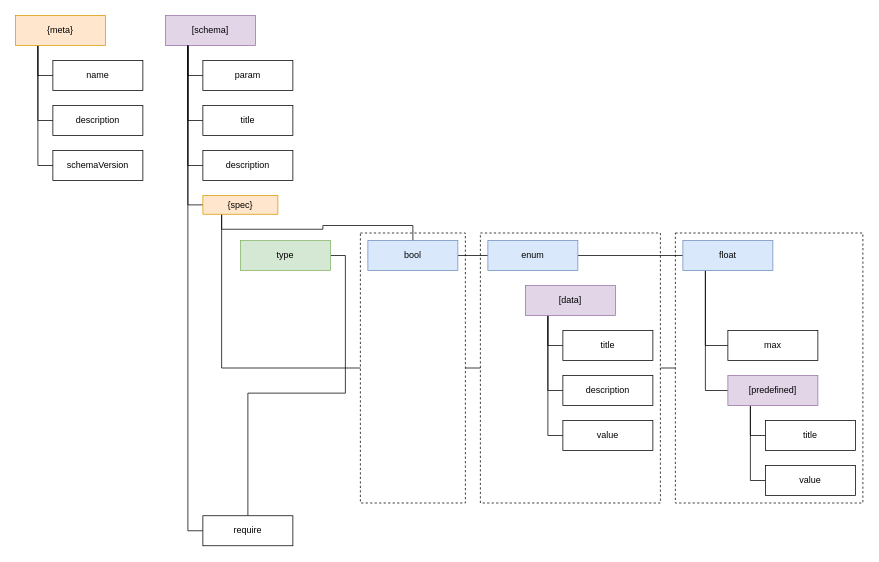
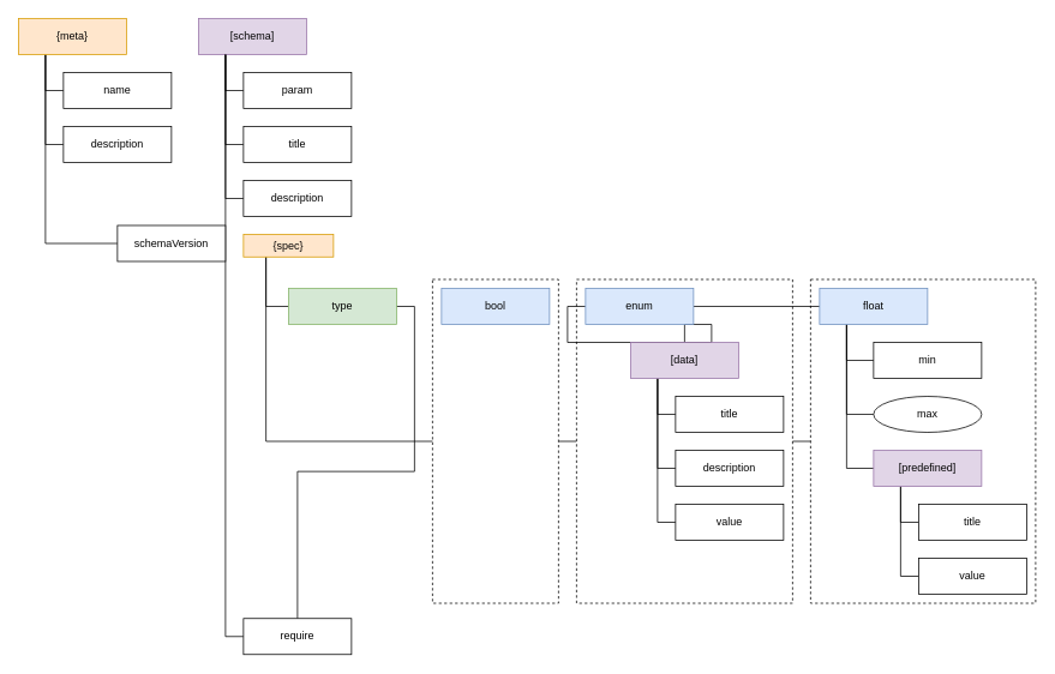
  <mxCell id="0" />
  <mxCell id="1" parent="0" />
  <mxCell id="2" value="" style="rounded=0;whiteSpace=wrap;html=1;align=center;dashed=1;fillColor=none;" vertex="1" parent="1"><mxGeometry x="900" y="310" width="250" height="360" as="geometry" /></mxCell>
  <mxCell id="3" value="" style="rounded=0;whiteSpace=wrap;html=1;align=center;dashed=1;fillColor=none;" vertex="1" parent="1"><mxGeometry x="640" y="310" width="240" height="360" as="geometry" /></mxCell>
  <mxCell id="4" style="edgeStyle=orthogonalEdgeStyle;rounded=0;orthogonalLoop=1;jettySize=auto;html=1;exitX=1;exitY=0.5;exitDx=0;exitDy=0;entryX=0;entryY=0.5;entryDx=0;entryDy=0;endArrow=none;endFill=0;" edge="1" parent="1" source="5" target="3"><mxGeometry relative="1" as="geometry" /></mxCell>
  <mxCell id="5" value="" style="rounded=0;whiteSpace=wrap;html=1;align=center;dashed=1;fillColor=none;" vertex="1" parent="1"><mxGeometry x="480" y="310" width="140" height="360" as="geometry" /></mxCell>
  <mxCell id="6" style="edgeStyle=orthogonalEdgeStyle;rounded=0;orthogonalLoop=1;jettySize=auto;html=1;exitX=0.25;exitY=1;exitDx=0;exitDy=0;entryX=0;entryY=0.5;entryDx=0;entryDy=0;endArrow=none;endFill=0;" edge="1" parent="1" source="9" target="24"><mxGeometry relative="1" as="geometry" /></mxCell>
  <mxCell id="7" style="edgeStyle=orthogonalEdgeStyle;rounded=0;orthogonalLoop=1;jettySize=auto;html=1;exitX=0.25;exitY=1;exitDx=0;exitDy=0;entryX=0;entryY=0.5;entryDx=0;entryDy=0;endArrow=none;endFill=0;" edge="1" parent="1" source="9" target="25"><mxGeometry relative="1" as="geometry" /></mxCell>
  <mxCell id="8" style="edgeStyle=orthogonalEdgeStyle;rounded=0;orthogonalLoop=1;jettySize=auto;html=1;exitX=0.25;exitY=1;exitDx=0;exitDy=0;entryX=0;entryY=0.5;entryDx=0;entryDy=0;endArrow=none;endFill=0;" edge="1" parent="1" source="9" target="26"><mxGeometry relative="1" as="geometry" /></mxCell>
  <mxCell id="9" value="{meta}" style="rounded=0;whiteSpace=wrap;html=1;align=center;fillColor=#ffe6cc;strokeColor=#d79b00;" vertex="1" parent="1"><mxGeometry x="20" y="20" width="120" height="40" as="geometry" /></mxCell>
  <mxCell id="10" style="edgeStyle=orthogonalEdgeStyle;rounded=0;orthogonalLoop=1;jettySize=auto;html=1;exitX=0.25;exitY=1;exitDx=0;exitDy=0;entryX=0;entryY=0.5;entryDx=0;entryDy=0;endArrow=none;endFill=0;" edge="1" parent="1" source="11" target="50"><mxGeometry relative="1" as="geometry" /></mxCell>
  <mxCell id="11" value="[schema]" style="rounded=0;whiteSpace=wrap;html=1;align=center;fillColor=#e1d5e7;strokeColor=#9673a6;" vertex="1" parent="1"><mxGeometry x="220" y="20" width="120" height="40" as="geometry" /></mxCell>
  <mxCell id="12" style="edgeStyle=orthogonalEdgeStyle;rounded=0;orthogonalLoop=1;jettySize=auto;html=1;exitX=0.25;exitY=1;exitDx=0;exitDy=0;entryX=0;entryY=0.5;entryDx=0;entryDy=0;endArrow=none;endFill=0;" edge="1" parent="1" source="11" target="16"><mxGeometry relative="1" as="geometry"><mxPoint x="300" y="120" as="sourcePoint" /></mxGeometry></mxCell>
  <mxCell id="13" style="edgeStyle=orthogonalEdgeStyle;rounded=0;orthogonalLoop=1;jettySize=auto;html=1;exitX=0.25;exitY=1;exitDx=0;exitDy=0;entryX=0;entryY=0.5;entryDx=0;entryDy=0;endArrow=none;endFill=0;" edge="1" parent="1" source="11" target="17"><mxGeometry relative="1" as="geometry"><mxPoint x="300" y="120" as="sourcePoint" /></mxGeometry></mxCell>
  <mxCell id="14" style="edgeStyle=orthogonalEdgeStyle;rounded=0;orthogonalLoop=1;jettySize=auto;html=1;exitX=0.25;exitY=1;exitDx=0;exitDy=0;entryX=0;entryY=0.5;entryDx=0;entryDy=0;endArrow=none;endFill=0;" edge="1" parent="1" source="11" target="18"><mxGeometry relative="1" as="geometry"><mxPoint x="300" y="120" as="sourcePoint" /></mxGeometry></mxCell>
- <mxCell id="15" style="edgeStyle=orthogonalEdgeStyle;rounded=0;orthogonalLoop=1;jettySize=auto;html=1;entryX=0;entryY=0.5;entryDx=0;entryDy=0;endArrow=none;endFill=0;exitX=0.25;exitY=1;exitDx=0;exitDy=0;" edge="1" parent="1" source="11" target="21"><mxGeometry relative="1" as="geometry"><mxPoint x="300" y="120" as="sourcePoint" /></mxGeometry></mxCell>
  <mxCell id="16" value="param" style="rounded=0;whiteSpace=wrap;html=1;align=center;" vertex="1" parent="1"><mxGeometry x="270" y="80" width="120" height="40" as="geometry" /></mxCell>
  <mxCell id="17" value="title" style="rounded=0;whiteSpace=wrap;html=1;align=center;" vertex="1" parent="1"><mxGeometry x="270" y="140" width="120" height="40" as="geometry" /></mxCell>
  <mxCell id="18" value="description" style="rounded=0;whiteSpace=wrap;html=1;align=center;" vertex="1" parent="1"><mxGeometry x="270" y="200" width="120" height="40" as="geometry" /></mxCell>
- <mxCell id="19" style="edgeStyle=orthogonalEdgeStyle;rounded=0;orthogonalLoop=1;jettySize=auto;html=1;exitX=0.25;exitY=1;exitDx=0;exitDy=0;endArrow=none;endFill=0;" edge="1" parent="1" source="21" target="30"><mxGeometry relative="1" as="geometry" /></mxCell>
+ <mxCell id="19" style="edgeStyle=orthogonalEdgeStyle;rounded=0;orthogonalLoop=1;jettySize=auto;html=1;exitX=0.25;exitY=1;exitDx=0;exitDy=0;entryX=0;entryY=0.5;entryDx=0;entryDy=0;endArrow=none;endFill=0;" edge="1" parent="1" source="21" target="23"><mxGeometry relative="1" as="geometry" /></mxCell>
  <mxCell id="20" style="edgeStyle=orthogonalEdgeStyle;rounded=0;orthogonalLoop=1;jettySize=auto;html=1;exitX=0.25;exitY=1;exitDx=0;exitDy=0;entryX=0;entryY=0.5;entryDx=0;entryDy=0;endArrow=none;endFill=0;" edge="1" parent="1" source="21" target="5"><mxGeometry relative="1" as="geometry" /></mxCell>
  <mxCell id="21" value="{spec}" style="rounded=0;whiteSpace=wrap;html=1;align=center;fillColor=#ffe6cc;strokeColor=#d79b00;" vertex="1" parent="1"><mxGeometry x="270" y="260" width="100" height="25" as="geometry" /></mxCell>
  <mxCell id="22" style="edgeStyle=orthogonalEdgeStyle;rounded=0;orthogonalLoop=1;jettySize=auto;html=1;exitX=1;exitY=0.5;exitDx=0;exitDy=0;endArrow=none;endFill=0;" edge="1" parent="1" source="23" target="50"><mxGeometry relative="1" as="geometry" /></mxCell>
  <mxCell id="23" value="type" style="rounded=0;whiteSpace=wrap;html=1;align=center;fillColor=#d5e8d4;strokeColor=#82b366;" vertex="1" parent="1"><mxGeometry x="320" y="320" width="120" height="40" as="geometry" /></mxCell>
  <mxCell id="24" value="name" style="rounded=0;whiteSpace=wrap;html=1;align=center;" vertex="1" parent="1"><mxGeometry x="70" y="80" width="120" height="40" as="geometry" /></mxCell>
  <mxCell id="25" value="description" style="rounded=0;whiteSpace=wrap;html=1;align=center;" vertex="1" parent="1"><mxGeometry x="70" y="140" width="120" height="40" as="geometry" /></mxCell>
- <mxCell id="26" value="schemaVersion" style="rounded=0;whiteSpace=wrap;html=1;align=center;" vertex="1" parent="1"><mxGeometry x="70" y="200" width="120" height="40" as="geometry" /></mxCell>
- <mxCell id="27" style="edgeStyle=orthogonalEdgeStyle;rounded=0;orthogonalLoop=1;jettySize=auto;html=1;exitX=0;exitY=0.5;exitDx=0;exitDy=0;entryX=1;entryY=0.5;entryDx=0;entryDy=0;endArrow=none;endFill=0;" edge="1" parent="1" source="29" target="30"><mxGeometry relative="1" as="geometry" /></mxCell>
+ <mxCell id="26" value="schemaVersion" style="rounded=0;whiteSpace=wrap;html=1;align=center;" vertex="1" parent="1"><mxGeometry x="130" y="250" width="120" height="40" as="geometry" /></mxCell>
+ <mxCell id="27" style="edgeStyle=orthogonalEdgeStyle;rounded=0;orthogonalLoop=1;jettySize=auto;html=1;exitX=0;exitY=0.5;exitDx=0;exitDy=0;endArrow=none;endFill=0;" edge="1" parent="1" source="29" target="38"><mxGeometry relative="1" as="geometry" /></mxCell>
  <mxCell id="28" style="edgeStyle=orthogonalEdgeStyle;rounded=0;orthogonalLoop=1;jettySize=auto;html=1;exitX=1;exitY=0.5;exitDx=0;exitDy=0;entryX=0;entryY=0.5;entryDx=0;entryDy=0;endArrow=none;endFill=0;" edge="1" parent="1" source="29" target="34"><mxGeometry relative="1" as="geometry" /></mxCell>
  <mxCell id="29" value="enum" style="rounded=0;whiteSpace=wrap;html=1;align=center;fillColor=#dae8fc;strokeColor=#6c8ebf;" vertex="1" parent="1"><mxGeometry x="650" y="320" width="120" height="40" as="geometry" /></mxCell>
  <mxCell id="30" value="bool" style="rounded=0;whiteSpace=wrap;html=1;align=center;fillColor=#dae8fc;strokeColor=#6c8ebf;" vertex="1" parent="1"><mxGeometry x="490" y="320" width="120" height="40" as="geometry" /></mxCell>
+ <mxCell id="31" style="edgeStyle=orthogonalEdgeStyle;rounded=0;orthogonalLoop=1;jettySize=auto;html=1;exitX=0.25;exitY=1;exitDx=0;exitDy=0;entryX=0;entryY=0.5;entryDx=0;entryDy=0;endArrow=none;endFill=0;" edge="1" parent="1" source="34" target="42"><mxGeometry relative="1" as="geometry" /></mxCell>
  <mxCell id="32" style="edgeStyle=orthogonalEdgeStyle;rounded=0;orthogonalLoop=1;jettySize=auto;html=1;exitX=0.25;exitY=1;exitDx=0;exitDy=0;entryX=0;entryY=0.5;entryDx=0;entryDy=0;endArrow=none;endFill=0;" edge="1" parent="1" source="34" target="43"><mxGeometry relative="1" as="geometry" /></mxCell>
  <mxCell id="33" style="edgeStyle=orthogonalEdgeStyle;rounded=0;orthogonalLoop=1;jettySize=auto;html=1;exitX=0.25;exitY=1;exitDx=0;exitDy=0;entryX=0;entryY=0.5;entryDx=0;entryDy=0;endArrow=none;endFill=0;" edge="1" parent="1" source="34" target="46"><mxGeometry relative="1" as="geometry" /></mxCell>
  <mxCell id="34" value="float" style="rounded=0;whiteSpace=wrap;html=1;align=center;fillColor=#dae8fc;strokeColor=#6c8ebf;" vertex="1" parent="1"><mxGeometry x="910" y="320" width="120" height="40" as="geometry" /></mxCell>
  <mxCell id="35" style="edgeStyle=orthogonalEdgeStyle;rounded=0;orthogonalLoop=1;jettySize=auto;html=1;exitX=0.25;exitY=1;exitDx=0;exitDy=0;entryX=0;entryY=0.5;entryDx=0;entryDy=0;endArrow=none;endFill=0;" edge="1" parent="1" source="38" target="39"><mxGeometry relative="1" as="geometry" /></mxCell>
  <mxCell id="36" style="edgeStyle=orthogonalEdgeStyle;rounded=0;orthogonalLoop=1;jettySize=auto;html=1;exitX=0.25;exitY=1;exitDx=0;exitDy=0;entryX=0;entryY=0.5;entryDx=0;entryDy=0;endArrow=none;endFill=0;" edge="1" parent="1" source="38" target="40"><mxGeometry relative="1" as="geometry" /></mxCell>
  <mxCell id="37" style="edgeStyle=orthogonalEdgeStyle;rounded=0;orthogonalLoop=1;jettySize=auto;html=1;exitX=0.25;exitY=1;exitDx=0;exitDy=0;entryX=0;entryY=0.5;entryDx=0;entryDy=0;endArrow=none;endFill=0;" edge="1" parent="1" source="38" target="41"><mxGeometry relative="1" as="geometry" /></mxCell>
  <mxCell id="38" value="[data]" style="rounded=0;whiteSpace=wrap;html=1;align=center;fillColor=#e1d5e7;strokeColor=#9673a6;" vertex="1" parent="1"><mxGeometry x="700" y="380" width="120" height="40" as="geometry" /></mxCell>
  <mxCell id="39" value="title" style="rounded=0;whiteSpace=wrap;html=1;align=center;" vertex="1" parent="1"><mxGeometry x="750" y="440" width="120" height="40" as="geometry" /></mxCell>
  <mxCell id="40" value="description" style="rounded=0;whiteSpace=wrap;html=1;align=center;" vertex="1" parent="1"><mxGeometry x="750" y="500" width="120" height="40" as="geometry" /></mxCell>
  <mxCell id="41" value="value" style="rounded=0;whiteSpace=wrap;html=1;align=center;" vertex="1" parent="1"><mxGeometry x="750" y="560" width="120" height="40" as="geometry" /></mxCell>
- <mxCell id="43" value="max" style="rounded=0;whiteSpace=wrap;html=1;align=center;" vertex="1" parent="1"><mxGeometry x="970" y="440" width="120" height="40" as="geometry" /></mxCell>
+ <mxCell id="42" value="min" style="rounded=0;whiteSpace=wrap;html=1;align=center;" vertex="1" parent="1"><mxGeometry x="970" y="380" width="120" height="40" as="geometry" /></mxCell>
+ <mxCell id="43" value="max" style="ellipse;whiteSpace=wrap;html=1;align=center;" vertex="1" parent="1"><mxGeometry x="970" y="440" width="120" height="40" as="geometry" /></mxCell>
  <mxCell id="44" style="edgeStyle=orthogonalEdgeStyle;rounded=0;orthogonalLoop=1;jettySize=auto;html=1;exitX=0.25;exitY=1;exitDx=0;exitDy=0;entryX=0;entryY=0.5;entryDx=0;entryDy=0;endArrow=none;endFill=0;" edge="1" parent="1" source="46" target="47"><mxGeometry relative="1" as="geometry" /></mxCell>
  <mxCell id="45" style="edgeStyle=orthogonalEdgeStyle;rounded=0;orthogonalLoop=1;jettySize=auto;html=1;exitX=0.25;exitY=1;exitDx=0;exitDy=0;entryX=0;entryY=0.5;entryDx=0;entryDy=0;endArrow=none;endFill=0;" edge="1" parent="1" source="46" target="48"><mxGeometry relative="1" as="geometry" /></mxCell>
  <mxCell id="46" value="[predefined]" style="rounded=0;whiteSpace=wrap;html=1;align=center;fillColor=#e1d5e7;strokeColor=#9673a6;" vertex="1" parent="1"><mxGeometry x="970" y="500" width="120" height="40" as="geometry" /></mxCell>
  <mxCell id="47" value="title" style="rounded=0;whiteSpace=wrap;html=1;align=center;" vertex="1" parent="1"><mxGeometry x="1020" y="560" width="120" height="40" as="geometry" /></mxCell>
  <mxCell id="48" value="value" style="rounded=0;whiteSpace=wrap;html=1;align=center;" vertex="1" parent="1"><mxGeometry x="1020" y="620" width="120" height="40" as="geometry" /></mxCell>
  <mxCell id="49" style="edgeStyle=orthogonalEdgeStyle;rounded=0;orthogonalLoop=1;jettySize=auto;html=1;exitX=1;exitY=0.5;exitDx=0;exitDy=0;entryX=0;entryY=0.5;entryDx=0;entryDy=0;endArrow=none;endFill=0;" edge="1" parent="1" source="3" target="2"><mxGeometry relative="1" as="geometry" /></mxCell>
  <mxCell id="50" value="require" style="rounded=0;whiteSpace=wrap;html=1;align=center;" vertex="1" parent="1"><mxGeometry x="270" y="687" width="120" height="40" as="geometry" /></mxCell>
